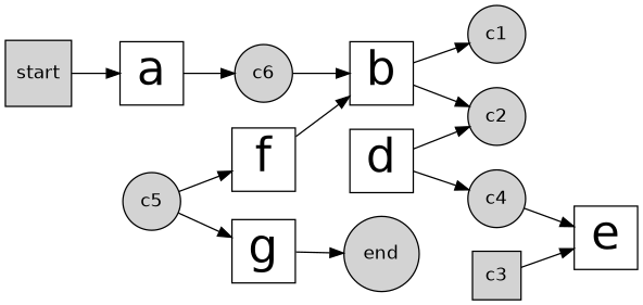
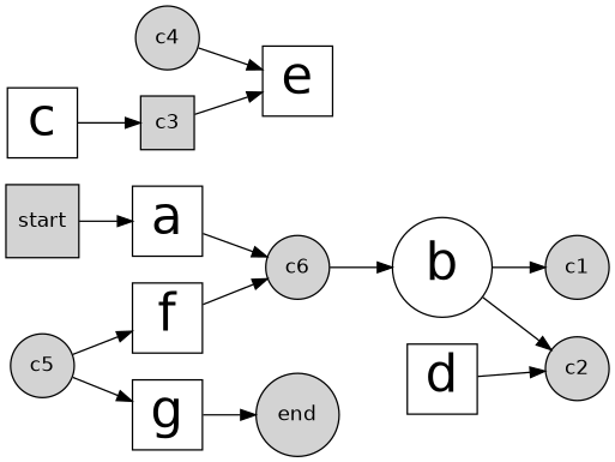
  digraph {
    fontname="DejaVu Sans"
    rankdir=LR
    node [fontname="DejaVu Sans" shape=square style=filled]
    edge [fontname="DejaVu Sans"]
    start
    end [shape=circle]
    c1 [shape=circle]
    c2 [shape=circle]
    c3
    c4 [shape=circle]
    c5 [shape=circle]
    c6 [shape=circle]
-   b [fontsize=35 style=""]
+   b [fontsize=35 shape=circle style=""]
    g [fontsize=35 style=""]
    a [fontsize=35 style=""]
+   c [fontsize=35 style=""]
    f [fontsize=35 style=""]
    d [fontsize=35 style=""]
    e [fontsize=35 style=""]
    subgraph sub_1 {
      start
      end
      c1
      c2
      c3
      c4
      c5
      c6
    }
    subgraph sub_2 {
      b
      g
      a
+     c
      f
      d
      e
    }
    start -> a
    c3 -> e
    c4 -> e
    c5 -> g
    c5 -> f
    c6 -> b
    b -> c1
    b -> c2
    g -> end
    a -> c6
-   f -> b
+   c -> c3
+   f -> c6
    d -> c2
-   d -> c4
  }
